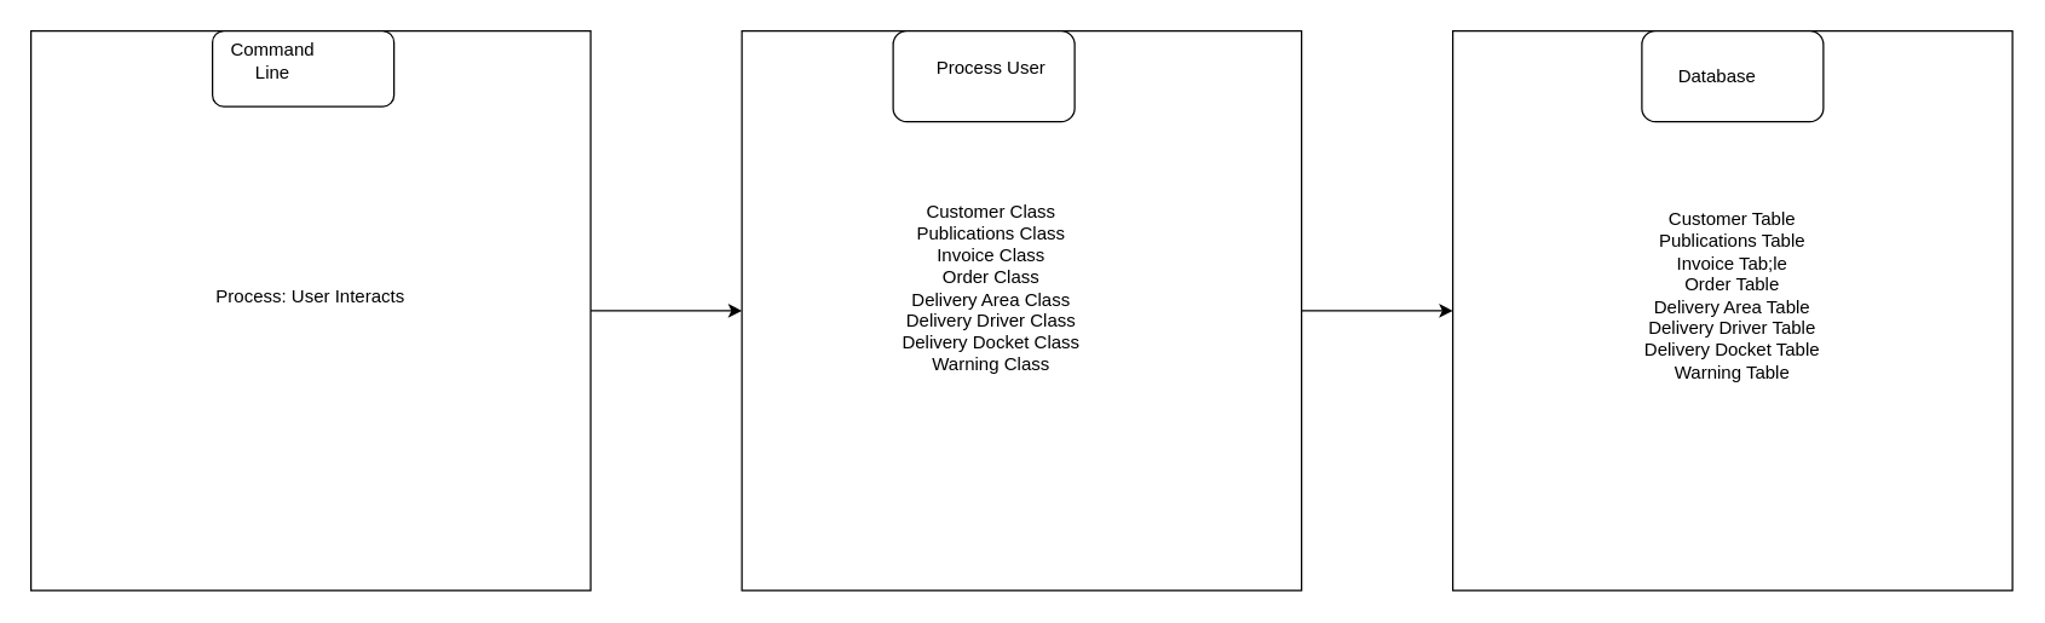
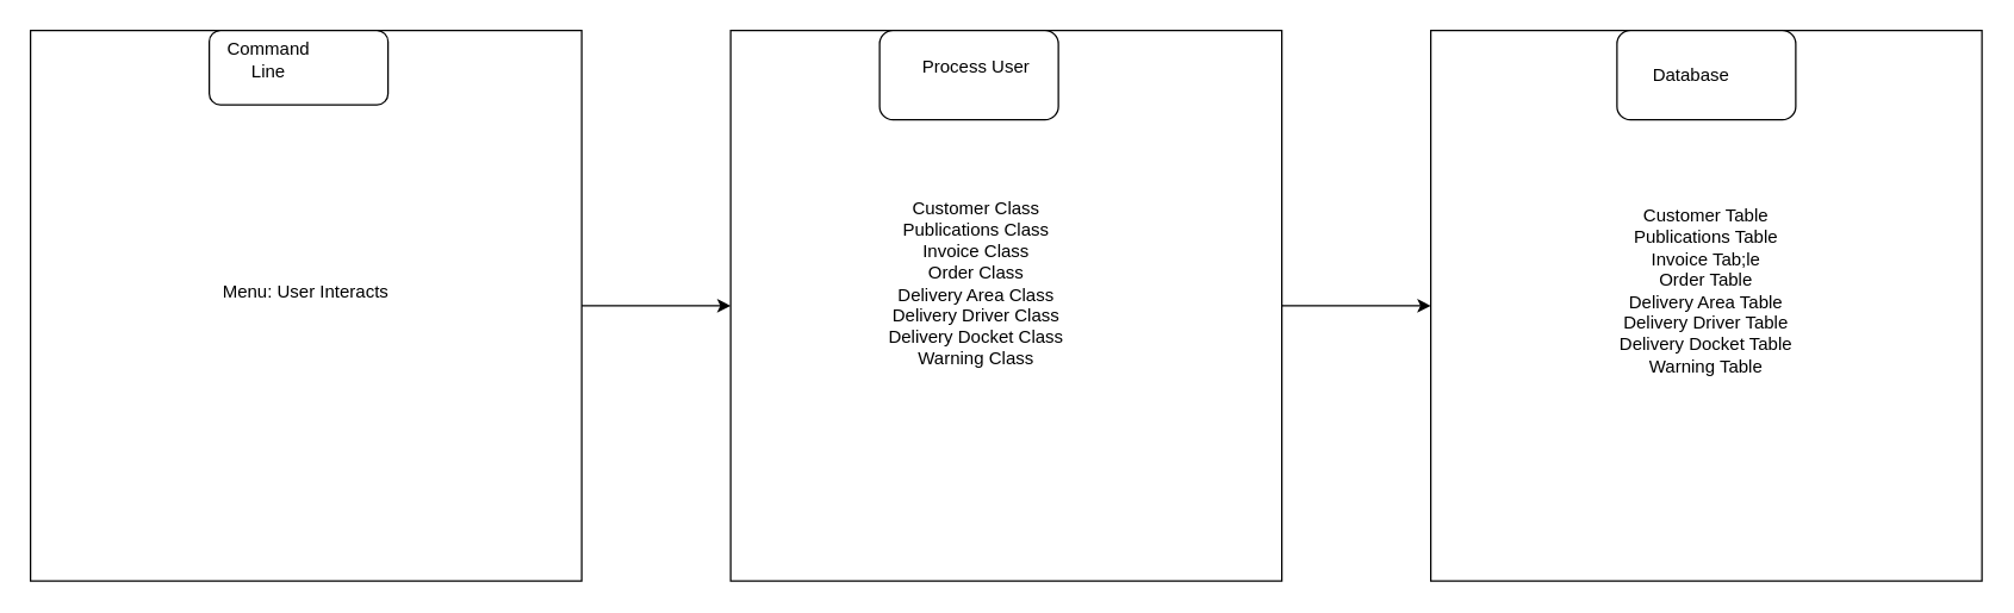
  <mxCell id="0" />
  <mxCell id="1" parent="0" />
  <mxCell id="2" value="&lt;div align=&quot;left&quot;&gt;&lt;br&gt;&lt;/div&gt;" style="whiteSpace=wrap;html=1;aspect=fixed;" parent="1" vertex="1"><mxGeometry x="20" y="20" width="370" height="370" as="geometry" /></mxCell>
  <mxCell id="3" value="" style="rounded=1;whiteSpace=wrap;html=1;" parent="1" vertex="1"><mxGeometry x="140" y="20" width="120" height="50" as="geometry" /></mxCell>
  <mxCell id="4" value="Command Line" style="text;html=1;align=center;verticalAlign=middle;whiteSpace=wrap;rounded=0;" parent="1" vertex="1"><mxGeometry x="150" y="25" width="60" height="30" as="geometry" /></mxCell>
  <mxCell id="5" value="" style="whiteSpace=wrap;html=1;aspect=fixed;" parent="1" vertex="1"><mxGeometry x="490" y="20" width="370" height="370" as="geometry" /></mxCell>
  <mxCell id="6" value="" style="whiteSpace=wrap;html=1;aspect=fixed;" parent="1" vertex="1"><mxGeometry x="960" y="20" width="370" height="370" as="geometry" /></mxCell>
  <mxCell id="7" value="" style="rounded=1;whiteSpace=wrap;html=1;" parent="1" vertex="1"><mxGeometry x="590" y="20" width="120" height="60" as="geometry" /></mxCell>
  <mxCell id="8" value="Process User" style="text;html=1;align=center;verticalAlign=middle;whiteSpace=wrap;rounded=0;" parent="1" vertex="1"><mxGeometry x="600" y="30" width="110" height="30" as="geometry" /></mxCell>
  <mxCell id="9" value="" style="rounded=1;whiteSpace=wrap;html=1;" parent="1" vertex="1"><mxGeometry x="1085" y="20" width="120" height="60" as="geometry" /></mxCell>
  <mxCell id="10" value="Database" style="text;html=1;align=center;verticalAlign=middle;whiteSpace=wrap;rounded=0;" parent="1" vertex="1"><mxGeometry x="1105" y="35" width="60" height="30" as="geometry" /></mxCell>
  <mxCell id="11" value="&lt;div&gt;Customer Class&lt;/div&gt;&lt;div&gt;Publications Class&lt;/div&gt;&lt;div&gt;Invoice Class&lt;/div&gt;&lt;div&gt;Order Class&lt;/div&gt;&lt;div&gt;Delivery Area Class&lt;/div&gt;&lt;div&gt;Delivery Driver Class&lt;/div&gt;&lt;div&gt;Delivery Docket Class&lt;/div&gt;&lt;div&gt;Warning Class&lt;br&gt;&lt;/div&gt;" style="text;html=1;align=center;verticalAlign=middle;whiteSpace=wrap;rounded=0;" parent="1" vertex="1"><mxGeometry x="550" y="80" width="210" height="220" as="geometry" /></mxCell>
  <mxCell id="12" value="" style="curved=1;endArrow=classic;html=1;rounded=0;entryX=0;entryY=0.5;entryDx=0;entryDy=0;" parent="1" source="2" edge="1" target="5"><mxGeometry width="50" height="50" relative="1" as="geometry"><mxPoint x="390" y="255" as="sourcePoint" /><mxPoint x="460.711" y="205" as="targetPoint" /></mxGeometry></mxCell>
  <mxCell id="13" value="" style="curved=1;endArrow=classic;html=1;rounded=0;entryX=0;entryY=0.5;entryDx=0;entryDy=0;" parent="1" source="5" target="6" edge="1"><mxGeometry width="50" height="50" relative="1" as="geometry"><mxPoint x="835" y="255" as="sourcePoint" /><mxPoint x="905.711" y="205" as="targetPoint" /></mxGeometry></mxCell>
  <mxCell id="14" value="&lt;div&gt;Customer Table&lt;br&gt;&lt;/div&gt;&lt;div&gt;Publications Table&lt;br&gt;&lt;/div&gt;&lt;div&gt;Invoice Tab;le&lt;br&gt;&lt;/div&gt;&lt;div&gt;Order Table&lt;br&gt;&lt;/div&gt;&lt;div&gt;Delivery Area Table&lt;br&gt;&lt;/div&gt;&lt;div&gt;Delivery Driver Table&lt;br&gt;&lt;/div&gt;&lt;div&gt;Delivery Docket Table&lt;br&gt;&lt;/div&gt;&lt;div&gt;Warning Table&lt;br&gt;&lt;/div&gt;" style="text;html=1;align=center;verticalAlign=middle;whiteSpace=wrap;rounded=0;" parent="1" vertex="1"><mxGeometry x="995" y="80" width="300" height="230" as="geometry" /></mxCell>
- <mxCell id="15" value="&lt;div&gt;Process: User Interacts&lt;/div&gt;&lt;div&gt;&lt;br&gt;&lt;/div&gt;&lt;div&gt;&lt;br&gt;&lt;/div&gt;" style="text;html=1;align=center;verticalAlign=middle;whiteSpace=wrap;rounded=0;" parent="1" vertex="1"><mxGeometry x="20" y="80" width="370" height="260" as="geometry" /></mxCell>
+ <mxCell id="15" value="&lt;div&gt;Menu: User Interacts&lt;/div&gt;&lt;div&gt;&lt;br&gt;&lt;/div&gt;&lt;div&gt;&lt;br&gt;&lt;/div&gt;" style="text;html=1;align=center;verticalAlign=middle;whiteSpace=wrap;rounded=0;" parent="1" vertex="1"><mxGeometry x="20" y="80" width="370" height="260" as="geometry" /></mxCell>
